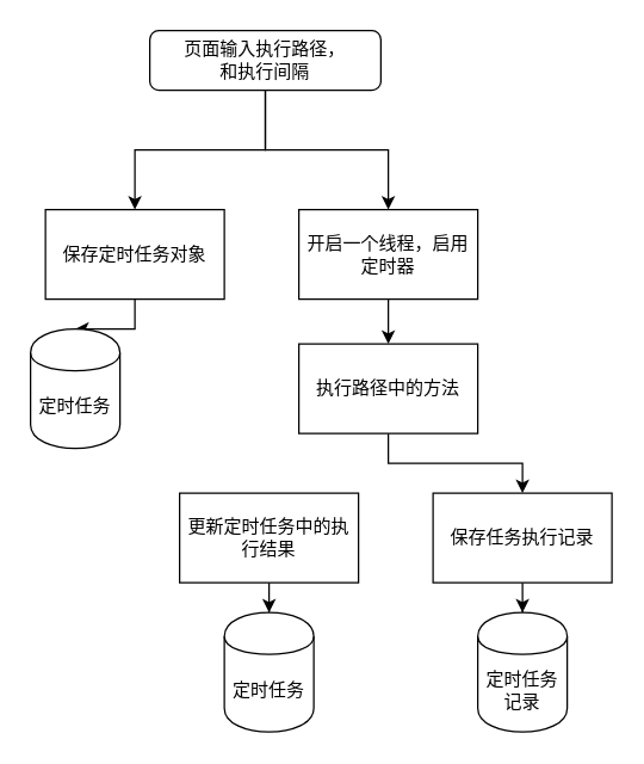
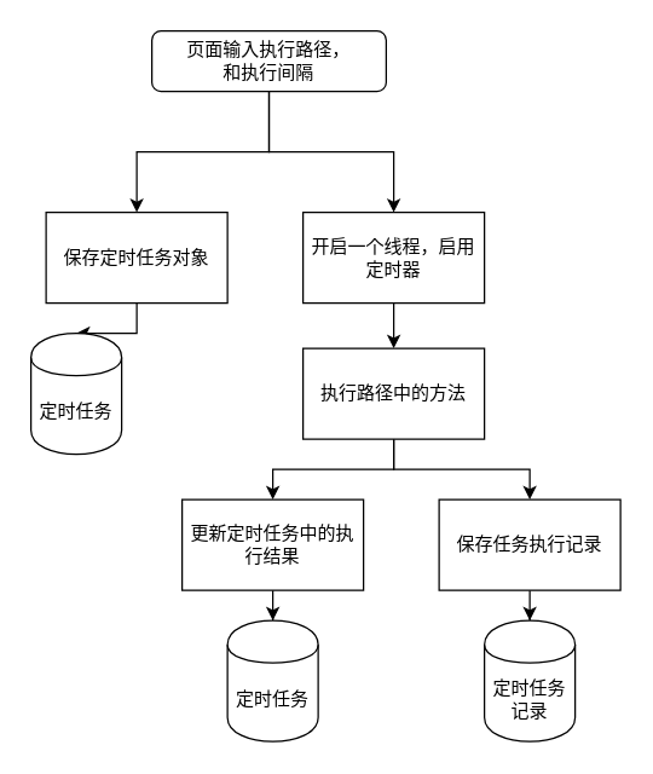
  <mxCell id="0" />
  <mxCell id="1" parent="0" />
  <mxCell id="2" style="edgeStyle=orthogonalEdgeStyle;rounded=0;orthogonalLoop=1;jettySize=auto;html=1;" edge="1" parent="1" source="4" target="11"><mxGeometry relative="1" as="geometry" /></mxCell>
  <mxCell id="3" style="edgeStyle=orthogonalEdgeStyle;rounded=0;orthogonalLoop=1;jettySize=auto;html=1;" edge="1" parent="1" source="4" target="6"><mxGeometry relative="1" as="geometry" /></mxCell>
  <mxCell id="4" value="页面输入执行路径，&lt;br&gt;和执行间隔" style="rounded=1;whiteSpace=wrap;html=1;" vertex="1" parent="1"><mxGeometry x="100" y="20" width="155" height="40" as="geometry" /></mxCell>
  <mxCell id="5" style="edgeStyle=orthogonalEdgeStyle;rounded=0;orthogonalLoop=1;jettySize=auto;html=1;" edge="1" parent="1" source="6" target="9"><mxGeometry relative="1" as="geometry" /></mxCell>
  <mxCell id="6" value="开启一个线程，启用定时器" style="rounded=0;whiteSpace=wrap;html=1;" vertex="1" parent="1"><mxGeometry x="200" y="140" width="120" height="60" as="geometry" /></mxCell>
+ <mxCell id="7" style="edgeStyle=orthogonalEdgeStyle;rounded=0;orthogonalLoop=1;jettySize=auto;html=1;" edge="1" parent="1" source="9" target="14"><mxGeometry relative="1" as="geometry" /></mxCell>
  <mxCell id="8" style="edgeStyle=orthogonalEdgeStyle;rounded=0;orthogonalLoop=1;jettySize=auto;html=1;" edge="1" parent="1" source="9" target="16"><mxGeometry relative="1" as="geometry" /></mxCell>
  <mxCell id="9" value="执行路径中的方法" style="rounded=0;whiteSpace=wrap;html=1;" vertex="1" parent="1"><mxGeometry x="200" y="230" width="120" height="60" as="geometry" /></mxCell>
  <mxCell id="10" style="edgeStyle=orthogonalEdgeStyle;rounded=0;orthogonalLoop=1;jettySize=auto;html=1;" edge="1" parent="1" source="11" target="12"><mxGeometry relative="1" as="geometry" /></mxCell>
  <mxCell id="11" value="保存定时任务对象" style="rounded=0;whiteSpace=wrap;html=1;" vertex="1" parent="1"><mxGeometry x="30" y="140" width="120" height="60" as="geometry" /></mxCell>
  <mxCell id="12" value="定时任务" style="shape=cylinder;whiteSpace=wrap;html=1;boundedLbl=1;backgroundOutline=1;" vertex="1" parent="1"><mxGeometry x="20" y="220" width="60" height="80" as="geometry" /></mxCell>
  <mxCell id="13" style="edgeStyle=orthogonalEdgeStyle;rounded=0;orthogonalLoop=1;jettySize=auto;html=1;" edge="1" parent="1" source="14" target="18"><mxGeometry relative="1" as="geometry" /></mxCell>
  <mxCell id="14" value="更新定时任务中的执行结果" style="rounded=0;whiteSpace=wrap;html=1;" vertex="1" parent="1"><mxGeometry x="120" y="330" width="120" height="60" as="geometry" /></mxCell>
  <mxCell id="15" style="edgeStyle=orthogonalEdgeStyle;rounded=0;orthogonalLoop=1;jettySize=auto;html=1;" edge="1" parent="1" source="16" target="17"><mxGeometry relative="1" as="geometry" /></mxCell>
  <mxCell id="16" value="保存任务执行记录" style="rounded=0;whiteSpace=wrap;html=1;" vertex="1" parent="1"><mxGeometry x="290" y="330" width="120" height="60" as="geometry" /></mxCell>
  <mxCell id="17" value="定时任务记录" style="shape=cylinder;whiteSpace=wrap;html=1;boundedLbl=1;backgroundOutline=1;" vertex="1" parent="1"><mxGeometry x="320" y="410" width="60" height="80" as="geometry" /></mxCell>
  <mxCell id="18" value="定时任务" style="shape=cylinder;whiteSpace=wrap;html=1;boundedLbl=1;backgroundOutline=1;" vertex="1" parent="1"><mxGeometry x="150" y="410" width="60" height="80" as="geometry" /></mxCell>
  <mxCell id="19" style="edgeStyle=orthogonalEdgeStyle;rounded=0;orthogonalLoop=1;jettySize=auto;html=1;exitX=0.5;exitY=1;exitDx=0;exitDy=0;" edge="1" parent="1" source="4" target="4"><mxGeometry relative="1" as="geometry" /></mxCell>
